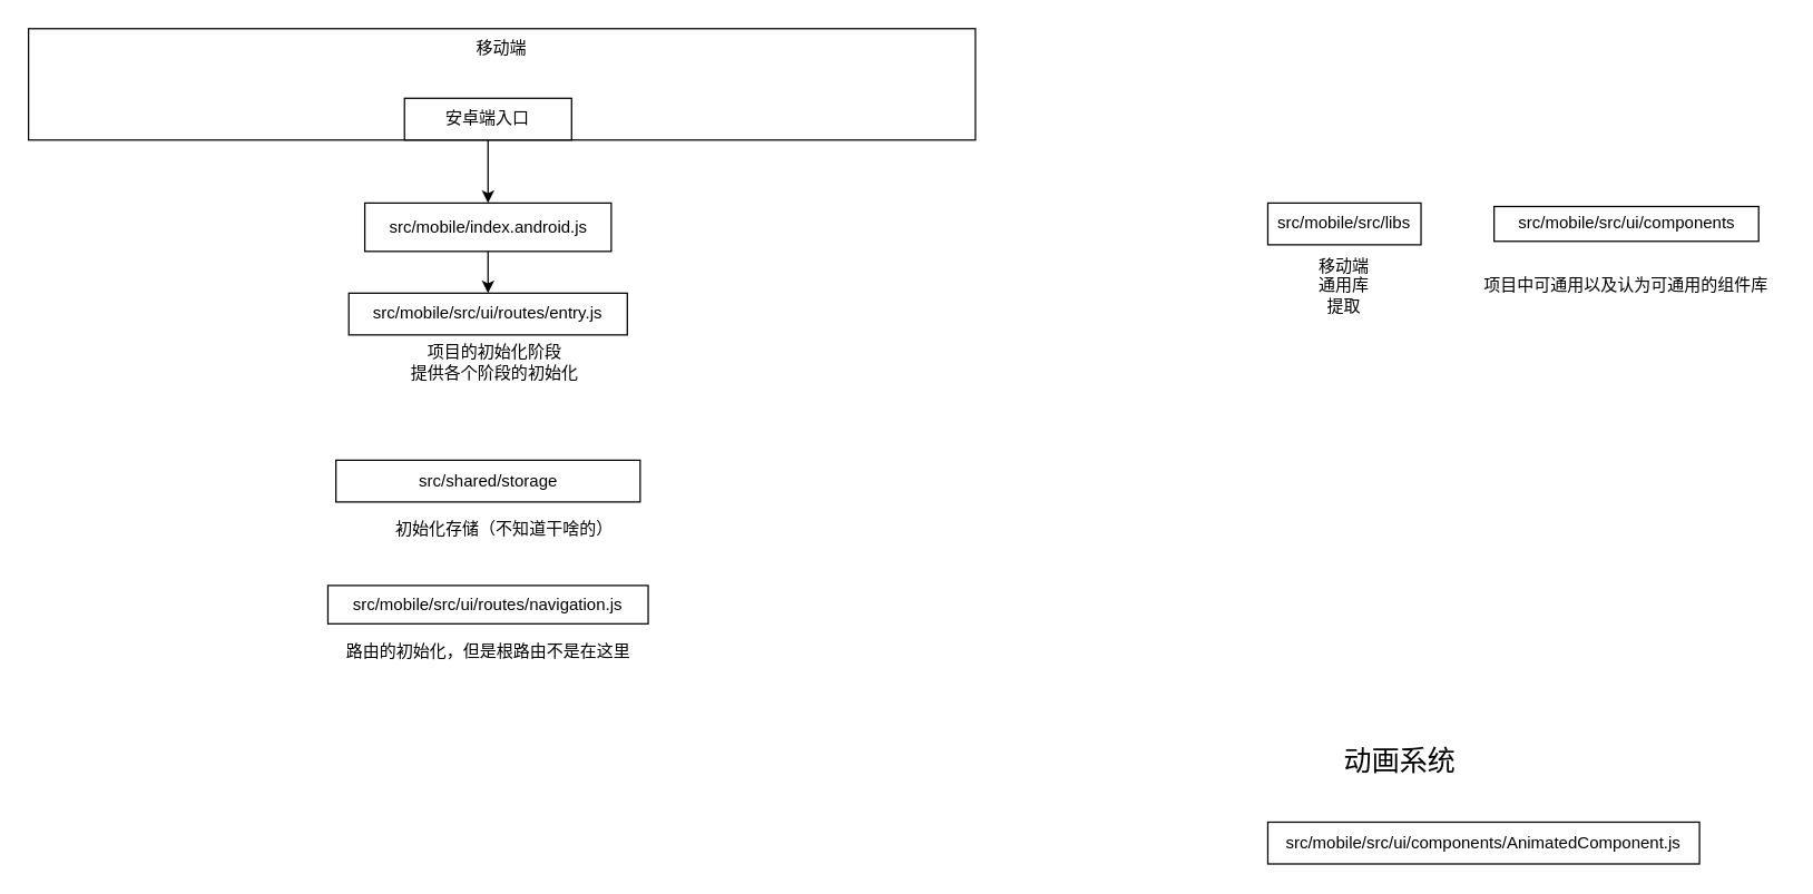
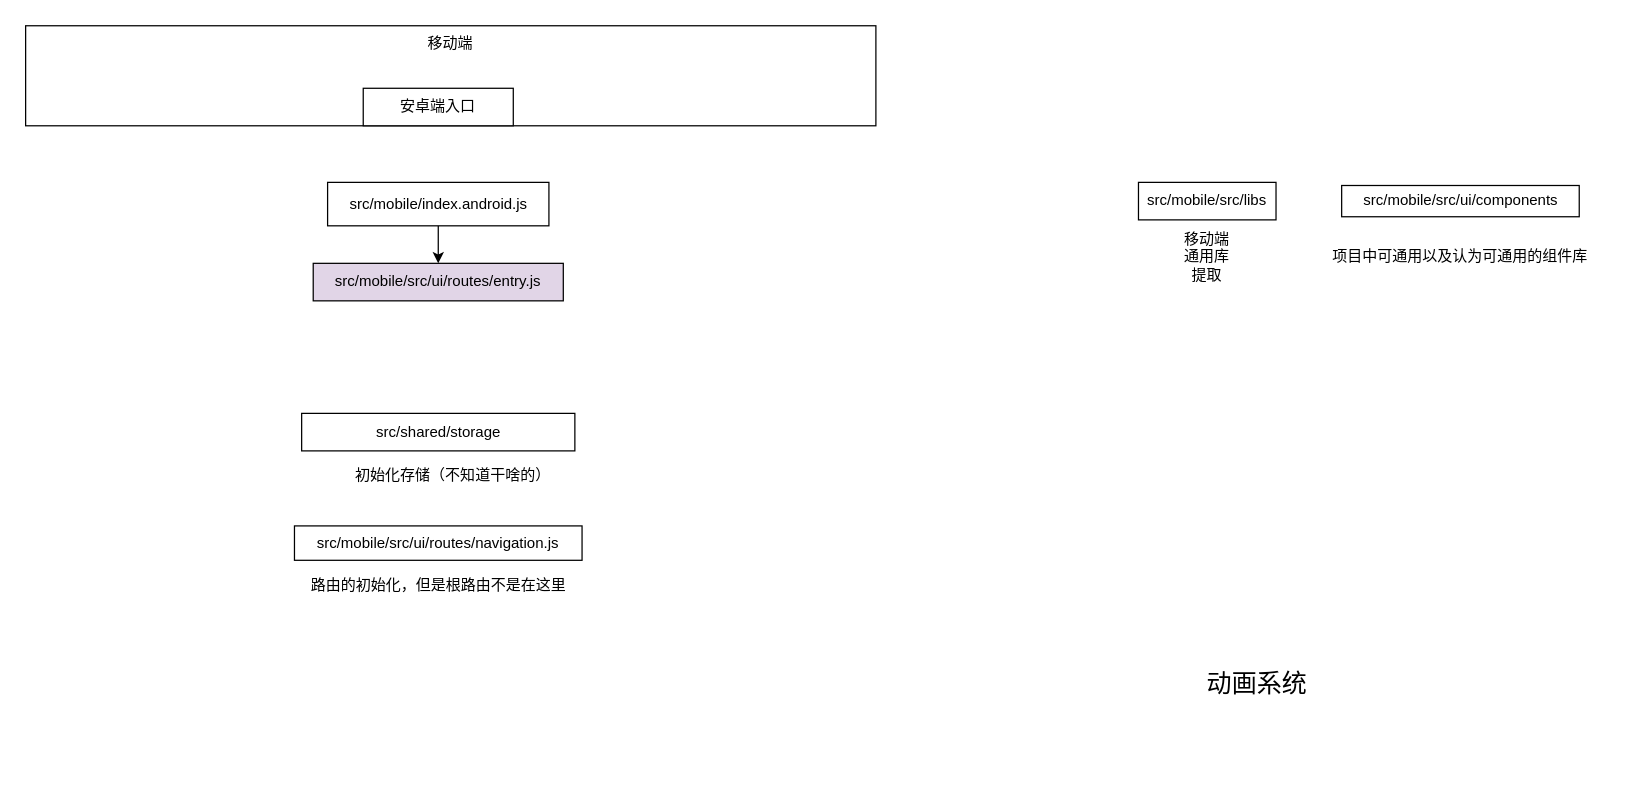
  <mxCell id="0" />
  <mxCell id="1" parent="0" />
  <mxCell id="2" value="移动端" style="rounded=0;whiteSpace=wrap;html=1;verticalAlign=top;" parent="1" vertex="1"><mxGeometry width="680" height="80" as="geometry" x="20" y="20" /></mxCell>
  <mxCell id="3" style="edgeStyle=orthogonalEdgeStyle;rounded=0;orthogonalLoop=1;jettySize=auto;html=1;" parent="1" source="4" target="11" edge="1"><mxGeometry relative="1" as="geometry" /></mxCell>
  <mxCell id="4" value="src/mobile/index.android.js" style="rounded=0;whiteSpace=wrap;html=1;" parent="1" vertex="1"><mxGeometry x="261.5" y="145.25" width="177" height="34.75" as="geometry" /></mxCell>
- <mxCell id="5" value="" style="edgeStyle=orthogonalEdgeStyle;rounded=0;orthogonalLoop=1;jettySize=auto;html=1;entryX=0.5;entryY=0;entryDx=0;entryDy=0;" parent="1" source="6" target="4" edge="1"><mxGeometry relative="1" as="geometry"><mxPoint x="350" y="180" as="targetPoint" /></mxGeometry></mxCell>
  <mxCell id="6" value="安卓端入口" style="rounded=0;whiteSpace=wrap;html=1;" parent="1" vertex="1"><mxGeometry x="290" y="70" width="120" height="30" as="geometry" /></mxCell>
  <mxCell id="7" value="src/mobile/src/libs" style="rounded=0;whiteSpace=wrap;html=1;" parent="1" vertex="1"><mxGeometry x="910" y="145.25" width="110" height="30" as="geometry" /></mxCell>
  <mxCell id="8" value="移动端通用库提取" style="text;html=1;strokeColor=none;fillColor=none;align=center;verticalAlign=middle;whiteSpace=wrap;rounded=0;" parent="1" vertex="1"><mxGeometry x="945" y="195.25" width="40" height="20" as="geometry" /></mxCell>
  <mxCell id="9" value="src/mobile/src/ui/components" style="rounded=0;whiteSpace=wrap;html=1;" parent="1" vertex="1"><mxGeometry x="1072.5" y="147.75" width="190" height="25" as="geometry" /></mxCell>
  <mxCell id="10" value="项目中可通用以及认为可通用的组件库" style="text;html=1;strokeColor=none;fillColor=none;align=center;verticalAlign=middle;whiteSpace=wrap;rounded=0;" parent="1" vertex="1"><mxGeometry x="1055" y="195.25" width="225" height="20" as="geometry" /></mxCell>
- <mxCell id="11" value="src/mobile/src/ui/routes/entry.js" style="rounded=0;whiteSpace=wrap;html=1;" parent="1" vertex="1"><mxGeometry x="250" y="210" width="200" height="30" as="geometry" /></mxCell>
- <mxCell id="12" value="项目的初始化阶段&lt;br&gt;提供各个阶段的初始化" style="text;html=1;strokeColor=none;fillColor=none;align=center;verticalAlign=middle;whiteSpace=wrap;rounded=0;" parent="1" vertex="1"><mxGeometry x="290" y="250" width="130" height="20" as="geometry" /></mxCell>
+ <mxCell id="11" value="src/mobile/src/ui/routes/entry.js" style="rounded=0;whiteSpace=wrap;html=1;fillColor=#e1d5e7;" parent="1" vertex="1"><mxGeometry x="250" y="210" width="200" height="30" as="geometry" /></mxCell>
  <mxCell id="13" value="src/mobile/src/ui/routes/navigation.js" style="rounded=0;whiteSpace=wrap;html=1;" parent="1" vertex="1"><mxGeometry x="235" y="420" width="230" height="27.5" as="geometry" /></mxCell>
  <mxCell id="14" value="路由的初始化，但是根路由不是在这里" style="text;html=1;strokeColor=none;fillColor=none;align=center;verticalAlign=middle;whiteSpace=wrap;rounded=0;" parent="1" vertex="1"><mxGeometry x="237.5" y="457.5" width="225" height="20" as="geometry" /></mxCell>
  <mxCell id="15" value="动画系统" style="text;html=1;strokeColor=none;fillColor=none;align=center;verticalAlign=middle;whiteSpace=wrap;rounded=0;fontSize=20;rotation=0;" parent="1" vertex="1"><mxGeometry x="910" y="500" width="190" height="90" as="geometry" /></mxCell>
- <mxCell id="16" value="src/mobile/src/ui/components/AnimatedComponent.js" style="rounded=0;whiteSpace=wrap;html=1;fontSize=12;" parent="1" vertex="1"><mxGeometry x="910" y="590" width="310" height="30" as="geometry" /></mxCell>
  <mxCell id="17" value="src/shared/storage" style="rounded=0;whiteSpace=wrap;html=1;" vertex="1" parent="1"><mxGeometry x="240.75" y="330" width="218.5" height="30" as="geometry" /></mxCell>
  <mxCell id="18" value="初始化存储（不知道干啥的）" style="text;html=1;strokeColor=none;fillColor=none;align=center;verticalAlign=middle;whiteSpace=wrap;rounded=0;" vertex="1" parent="1"><mxGeometry x="276.75" y="370" width="170" height="20" as="geometry" /></mxCell>
